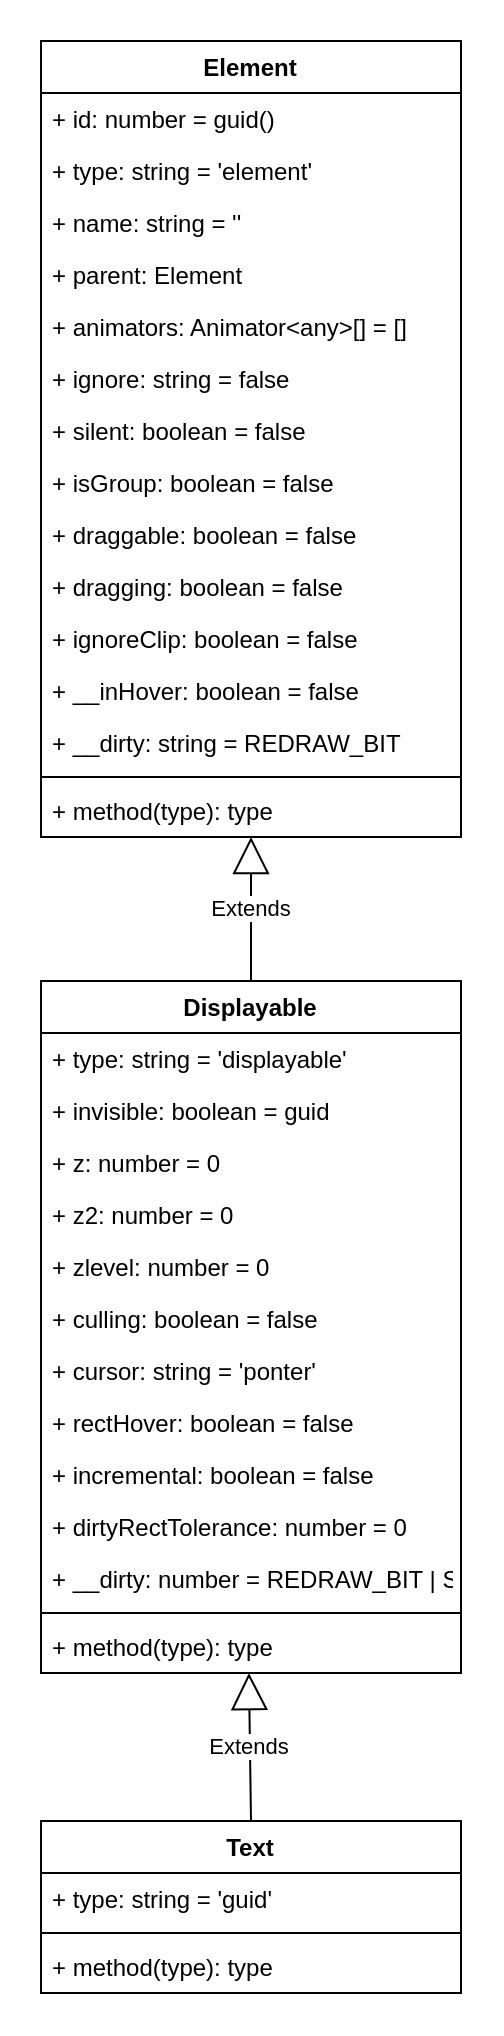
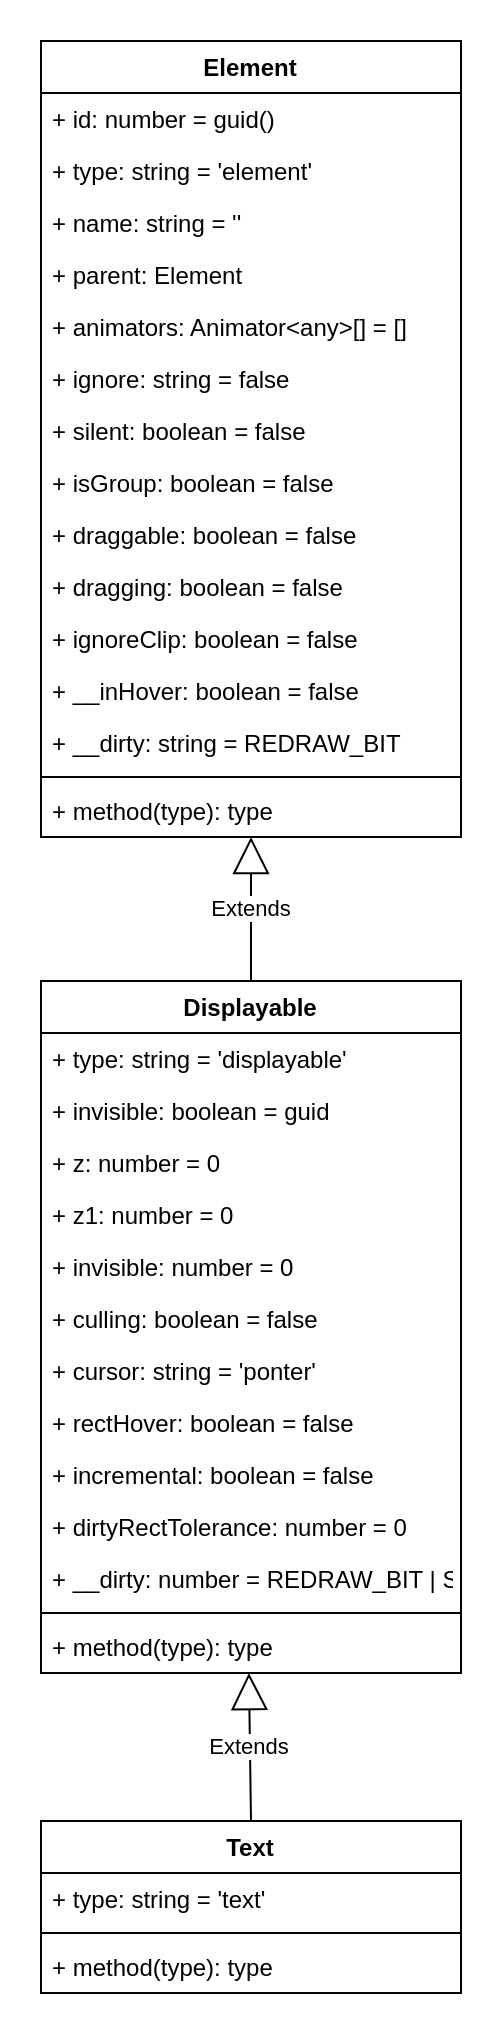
  <mxCell id="0" />
  <mxCell id="1" parent="0" />
  <mxCell id="2" value="Element" style="swimlane;fontStyle=1;align=center;verticalAlign=top;childLayout=stackLayout;horizontal=1;startSize=26;horizontalStack=0;resizeParent=1;resizeParentMax=0;resizeLast=0;collapsible=1;marginBottom=0;" vertex="1" parent="1"><mxGeometry x="20" y="20" width="210" height="398" as="geometry" /></mxCell>
  <mxCell id="3" value="+ id: number = guid()" style="text;strokeColor=none;fillColor=none;align=left;verticalAlign=top;spacingLeft=4;spacingRight=4;overflow=hidden;rotatable=0;points=[[0,0.5],[1,0.5]];portConstraint=eastwest;" vertex="1" parent="2"><mxGeometry y="26" width="210" height="26" as="geometry" /></mxCell>
  <mxCell id="4" value="+ type: string = 'element'" style="text;strokeColor=none;fillColor=none;align=left;verticalAlign=top;spacingLeft=4;spacingRight=4;overflow=hidden;rotatable=0;points=[[0,0.5],[1,0.5]];portConstraint=eastwest;" vertex="1" parent="2"><mxGeometry y="52" width="210" height="26" as="geometry" /></mxCell>
  <mxCell id="5" value="+ name: string = ''" style="text;strokeColor=none;fillColor=none;align=left;verticalAlign=top;spacingLeft=4;spacingRight=4;overflow=hidden;rotatable=0;points=[[0,0.5],[1,0.5]];portConstraint=eastwest;" vertex="1" parent="2"><mxGeometry y="78" width="210" height="26" as="geometry" /></mxCell>
  <mxCell id="6" value="+ parent: Element" style="text;strokeColor=none;fillColor=none;align=left;verticalAlign=top;spacingLeft=4;spacingRight=4;overflow=hidden;rotatable=0;points=[[0,0.5],[1,0.5]];portConstraint=eastwest;" vertex="1" parent="2"><mxGeometry y="104" width="210" height="26" as="geometry" /></mxCell>
  <mxCell id="7" value="+ animators: Animator&lt;any&gt;[] = []" style="text;strokeColor=none;fillColor=none;align=left;verticalAlign=top;spacingLeft=4;spacingRight=4;overflow=hidden;rotatable=0;points=[[0,0.5],[1,0.5]];portConstraint=eastwest;" vertex="1" parent="2"><mxGeometry y="130" width="210" height="26" as="geometry" /></mxCell>
  <mxCell id="8" value="+ ignore: string = false" style="text;strokeColor=none;fillColor=none;align=left;verticalAlign=top;spacingLeft=4;spacingRight=4;overflow=hidden;rotatable=0;points=[[0,0.5],[1,0.5]];portConstraint=eastwest;" vertex="1" parent="2"><mxGeometry y="156" width="210" height="26" as="geometry" /></mxCell>
  <mxCell id="9" value="+ silent: boolean = false" style="text;strokeColor=none;fillColor=none;align=left;verticalAlign=top;spacingLeft=4;spacingRight=4;overflow=hidden;rotatable=0;points=[[0,0.5],[1,0.5]];portConstraint=eastwest;" vertex="1" parent="2"><mxGeometry y="182" width="210" height="26" as="geometry" /></mxCell>
  <mxCell id="10" value="+ isGroup: boolean = false" style="text;strokeColor=none;fillColor=none;align=left;verticalAlign=top;spacingLeft=4;spacingRight=4;overflow=hidden;rotatable=0;points=[[0,0.5],[1,0.5]];portConstraint=eastwest;" vertex="1" parent="2"><mxGeometry y="208" width="210" height="26" as="geometry" /></mxCell>
  <mxCell id="11" value="+ draggable: boolean = false" style="text;strokeColor=none;fillColor=none;align=left;verticalAlign=top;spacingLeft=4;spacingRight=4;overflow=hidden;rotatable=0;points=[[0,0.5],[1,0.5]];portConstraint=eastwest;" vertex="1" parent="2"><mxGeometry y="234" width="210" height="26" as="geometry" /></mxCell>
  <mxCell id="12" value="+ dragging: boolean = false" style="text;strokeColor=none;fillColor=none;align=left;verticalAlign=top;spacingLeft=4;spacingRight=4;overflow=hidden;rotatable=0;points=[[0,0.5],[1,0.5]];portConstraint=eastwest;" vertex="1" parent="2"><mxGeometry y="260" width="210" height="26" as="geometry" /></mxCell>
  <mxCell id="13" value="+ ignoreClip: boolean = false" style="text;strokeColor=none;fillColor=none;align=left;verticalAlign=top;spacingLeft=4;spacingRight=4;overflow=hidden;rotatable=0;points=[[0,0.5],[1,0.5]];portConstraint=eastwest;" vertex="1" parent="2"><mxGeometry y="286" width="210" height="26" as="geometry" /></mxCell>
  <mxCell id="14" value="+ __inHover: boolean = false" style="text;strokeColor=none;fillColor=none;align=left;verticalAlign=top;spacingLeft=4;spacingRight=4;overflow=hidden;rotatable=0;points=[[0,0.5],[1,0.5]];portConstraint=eastwest;" vertex="1" parent="2"><mxGeometry y="312" width="210" height="26" as="geometry" /></mxCell>
  <mxCell id="15" value="+ __dirty: string = REDRAW_BIT" style="text;strokeColor=none;fillColor=none;align=left;verticalAlign=top;spacingLeft=4;spacingRight=4;overflow=hidden;rotatable=0;points=[[0,0.5],[1,0.5]];portConstraint=eastwest;" vertex="1" parent="2"><mxGeometry y="338" width="210" height="26" as="geometry" /></mxCell>
  <mxCell id="16" value="" style="line;strokeWidth=1;fillColor=none;align=left;verticalAlign=middle;spacingTop=-1;spacingLeft=3;spacingRight=3;rotatable=0;labelPosition=right;points=[];portConstraint=eastwest;" vertex="1" parent="2"><mxGeometry y="364" width="210" height="8" as="geometry" /></mxCell>
  <mxCell id="17" value="+ method(type): type" style="text;strokeColor=none;fillColor=none;align=left;verticalAlign=top;spacingLeft=4;spacingRight=4;overflow=hidden;rotatable=0;points=[[0,0.5],[1,0.5]];portConstraint=eastwest;" vertex="1" parent="2"><mxGeometry y="372" width="210" height="26" as="geometry" /></mxCell>
  <mxCell id="18" value="Displayable" style="swimlane;fontStyle=1;align=center;verticalAlign=top;childLayout=stackLayout;horizontal=1;startSize=26;horizontalStack=0;resizeParent=1;resizeParentMax=0;resizeLast=0;collapsible=1;marginBottom=0;" vertex="1" parent="1"><mxGeometry x="20" width="210" height="346" as="geometry" y="490" /></mxCell>
  <mxCell id="19" value="+ type: string = 'displayable'" style="text;strokeColor=none;fillColor=none;align=left;verticalAlign=top;spacingLeft=4;spacingRight=4;overflow=hidden;rotatable=0;points=[[0,0.5],[1,0.5]];portConstraint=eastwest;" vertex="1" parent="18"><mxGeometry y="26" width="210" height="26" as="geometry" /></mxCell>
  <mxCell id="20" value="+ invisible: boolean = guid" style="text;strokeColor=none;fillColor=none;align=left;verticalAlign=top;spacingLeft=4;spacingRight=4;overflow=hidden;rotatable=0;points=[[0,0.5],[1,0.5]];portConstraint=eastwest;" vertex="1" parent="18"><mxGeometry y="52" width="210" height="26" as="geometry" /></mxCell>
  <mxCell id="21" value="+ z: number = 0" style="text;strokeColor=none;fillColor=none;align=left;verticalAlign=top;spacingLeft=4;spacingRight=4;overflow=hidden;rotatable=0;points=[[0,0.5],[1,0.5]];portConstraint=eastwest;" vertex="1" parent="18"><mxGeometry y="78" width="210" height="26" as="geometry" /></mxCell>
- <mxCell id="22" value="+ z2: number = 0" style="text;strokeColor=none;fillColor=none;align=left;verticalAlign=top;spacingLeft=4;spacingRight=4;overflow=hidden;rotatable=0;points=[[0,0.5],[1,0.5]];portConstraint=eastwest;" vertex="1" parent="18"><mxGeometry y="104" width="210" height="26" as="geometry" /></mxCell>
- <mxCell id="23" value="+ zlevel: number = 0" style="text;strokeColor=none;fillColor=none;align=left;verticalAlign=top;spacingLeft=4;spacingRight=4;overflow=hidden;rotatable=0;points=[[0,0.5],[1,0.5]];portConstraint=eastwest;" vertex="1" parent="18"><mxGeometry y="130" width="210" height="26" as="geometry" /></mxCell>
+ <mxCell id="22" value="+ z1: number = 0" style="text;strokeColor=none;fillColor=none;align=left;verticalAlign=top;spacingLeft=4;spacingRight=4;overflow=hidden;rotatable=0;points=[[0,0.5],[1,0.5]];portConstraint=eastwest;" vertex="1" parent="18"><mxGeometry y="104" width="210" height="26" as="geometry" /></mxCell>
+ <mxCell id="23" value="+ invisible: number = 0" style="text;strokeColor=none;fillColor=none;align=left;verticalAlign=top;spacingLeft=4;spacingRight=4;overflow=hidden;rotatable=0;points=[[0,0.5],[1,0.5]];portConstraint=eastwest;" vertex="1" parent="18"><mxGeometry y="130" width="210" height="26" as="geometry" /></mxCell>
  <mxCell id="24" value="+ culling: boolean = false" style="text;strokeColor=none;fillColor=none;align=left;verticalAlign=top;spacingLeft=4;spacingRight=4;overflow=hidden;rotatable=0;points=[[0,0.5],[1,0.5]];portConstraint=eastwest;" vertex="1" parent="18"><mxGeometry y="156" width="210" height="26" as="geometry" /></mxCell>
  <mxCell id="25" value="+ cursor: string = 'ponter'" style="text;strokeColor=none;fillColor=none;align=left;verticalAlign=top;spacingLeft=4;spacingRight=4;overflow=hidden;rotatable=0;points=[[0,0.5],[1,0.5]];portConstraint=eastwest;" vertex="1" parent="18"><mxGeometry y="182" width="210" height="26" as="geometry" /></mxCell>
  <mxCell id="26" value="+ rectHover: boolean = false" style="text;strokeColor=none;fillColor=none;align=left;verticalAlign=top;spacingLeft=4;spacingRight=4;overflow=hidden;rotatable=0;points=[[0,0.5],[1,0.5]];portConstraint=eastwest;" vertex="1" parent="18"><mxGeometry y="208" width="210" height="26" as="geometry" /></mxCell>
  <mxCell id="27" value="+ incremental: boolean = false" style="text;strokeColor=none;fillColor=none;align=left;verticalAlign=top;spacingLeft=4;spacingRight=4;overflow=hidden;rotatable=0;points=[[0,0.5],[1,0.5]];portConstraint=eastwest;" vertex="1" parent="18"><mxGeometry y="234" width="210" height="26" as="geometry" /></mxCell>
  <mxCell id="28" value="+ dirtyRectTolerance: number = 0" style="text;strokeColor=none;fillColor=none;align=left;verticalAlign=top;spacingLeft=4;spacingRight=4;overflow=hidden;rotatable=0;points=[[0,0.5],[1,0.5]];portConstraint=eastwest;" vertex="1" parent="18"><mxGeometry y="260" width="210" height="26" as="geometry" /></mxCell>
  <mxCell id="29" value="+ __dirty: number = REDRAW_BIT | STYLE_CHANGED_BIT" style="text;strokeColor=none;fillColor=none;align=left;verticalAlign=top;spacingLeft=4;spacingRight=4;overflow=hidden;rotatable=0;points=[[0,0.5],[1,0.5]];portConstraint=eastwest;" vertex="1" parent="18"><mxGeometry y="286" width="210" height="26" as="geometry" /></mxCell>
  <mxCell id="30" value="" style="line;strokeWidth=1;fillColor=none;align=left;verticalAlign=middle;spacingTop=-1;spacingLeft=3;spacingRight=3;rotatable=0;labelPosition=right;points=[];portConstraint=eastwest;" vertex="1" parent="18"><mxGeometry y="312" width="210" height="8" as="geometry" /></mxCell>
  <mxCell id="31" value="+ method(type): type" style="text;strokeColor=none;fillColor=none;align=left;verticalAlign=top;spacingLeft=4;spacingRight=4;overflow=hidden;rotatable=0;points=[[0,0.5],[1,0.5]];portConstraint=eastwest;" vertex="1" parent="18"><mxGeometry y="320" width="210" height="26" as="geometry" /></mxCell>
  <mxCell id="32" value="Text" style="swimlane;fontStyle=1;align=center;verticalAlign=top;childLayout=stackLayout;horizontal=1;startSize=26;horizontalStack=0;resizeParent=1;resizeParentMax=0;resizeLast=0;collapsible=1;marginBottom=0;" vertex="1" parent="1"><mxGeometry x="20" y="910" width="210" height="86" as="geometry" /></mxCell>
- <mxCell id="33" value="+ type: string = 'guid'" style="text;strokeColor=none;fillColor=none;align=left;verticalAlign=top;spacingLeft=4;spacingRight=4;overflow=hidden;rotatable=0;points=[[0,0.5],[1,0.5]];portConstraint=eastwest;" vertex="1" parent="32"><mxGeometry y="26" width="210" height="26" as="geometry" /></mxCell>
+ <mxCell id="33" value="+ type: string = 'text'" style="text;strokeColor=none;fillColor=none;align=left;verticalAlign=top;spacingLeft=4;spacingRight=4;overflow=hidden;rotatable=0;points=[[0,0.5],[1,0.5]];portConstraint=eastwest;" vertex="1" parent="32"><mxGeometry y="26" width="210" height="26" as="geometry" /></mxCell>
  <mxCell id="34" value="" style="line;strokeWidth=1;fillColor=none;align=left;verticalAlign=middle;spacingTop=-1;spacingLeft=3;spacingRight=3;rotatable=0;labelPosition=right;points=[];portConstraint=eastwest;" vertex="1" parent="32"><mxGeometry y="52" width="210" height="8" as="geometry" /></mxCell>
  <mxCell id="35" value="+ method(type): type" style="text;strokeColor=none;fillColor=none;align=left;verticalAlign=top;spacingLeft=4;spacingRight=4;overflow=hidden;rotatable=0;points=[[0,0.5],[1,0.5]];portConstraint=eastwest;" vertex="1" parent="32"><mxGeometry y="60" width="210" height="26" as="geometry" /></mxCell>
  <mxCell id="36" value="Extends" style="endArrow=block;endSize=16;endFill=0;html=1;rounded=0;exitX=0.5;exitY=0;exitDx=0;exitDy=0;" edge="1" parent="1" source="18" target="17"><mxGeometry width="160" relative="1" as="geometry"><mxPoint x="120" y="550" as="sourcePoint" /><mxPoint x="125" y="460" as="targetPoint" /></mxGeometry></mxCell>
  <mxCell id="37" value="Extends" style="endArrow=block;endSize=16;endFill=0;html=1;rounded=0;entryX=0.495;entryY=1;entryDx=0;entryDy=0;entryPerimeter=0;exitX=0.5;exitY=0;exitDx=0;exitDy=0;" edge="1" parent="1" source="32" target="31"><mxGeometry width="160" relative="1" as="geometry"><mxPoint x="130" y="930" as="sourcePoint" /><mxPoint x="270" y="428" as="targetPoint" /></mxGeometry></mxCell>
